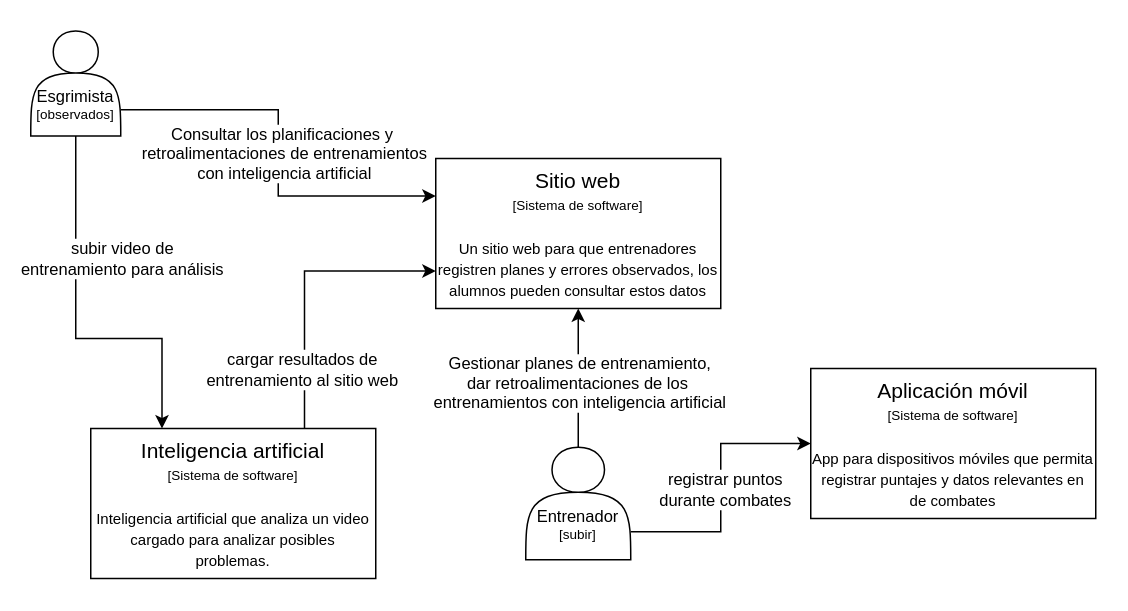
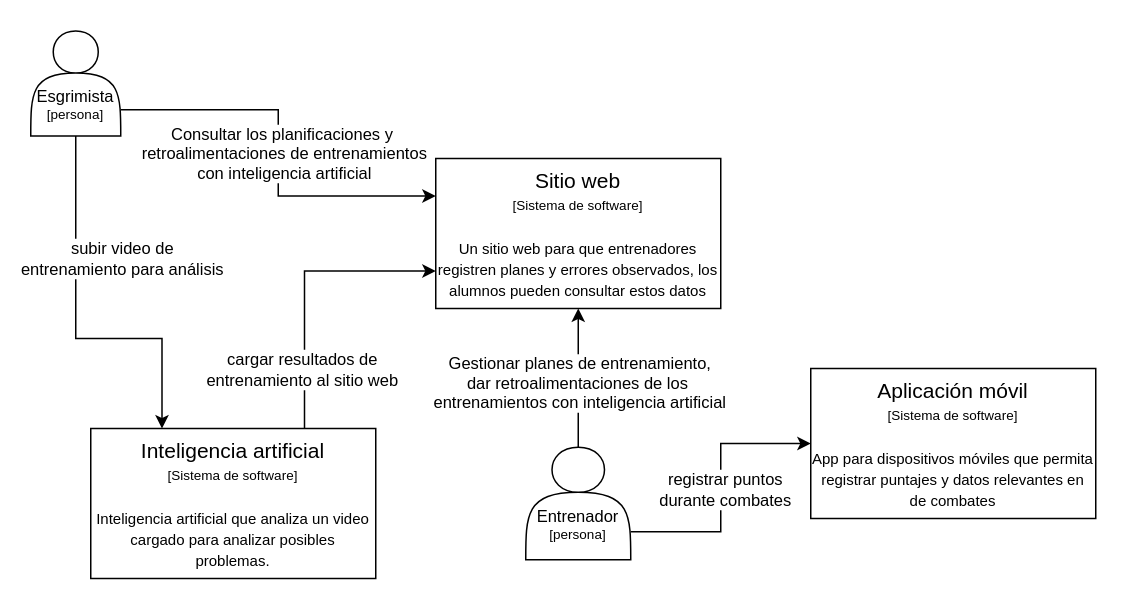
  <mxCell id="0" />
  <mxCell id="1" parent="0" />
  <mxCell id="2" style="edgeStyle=orthogonalEdgeStyle;rounded=0;orthogonalLoop=1;jettySize=auto;html=1;exitX=1;exitY=0.75;exitDx=0;exitDy=0;entryX=0;entryY=0.25;entryDx=0;entryDy=0;" parent="1" source="6" target="12" edge="1"><mxGeometry relative="1" as="geometry" /></mxCell>
  <mxCell id="3" value="Consultar los planificaciones y&amp;nbsp;&lt;br style=&quot;font-size: 11px;&quot;&gt;retroalimentaciones de entrenamientos&lt;br style=&quot;font-size: 11px;&quot;&gt;con inteligencia artificial" style="edgeLabel;html=1;align=center;verticalAlign=middle;resizable=0;points=[];fontSize=11;" parent="2" vertex="1" connectable="0"><mxGeometry x="-0.462" y="1" relative="1" as="geometry"><mxPoint x="36" y="30" as="offset" /></mxGeometry></mxCell>
  <mxCell id="4" style="edgeStyle=orthogonalEdgeStyle;rounded=0;orthogonalLoop=1;jettySize=auto;html=1;exitX=0.5;exitY=1;exitDx=0;exitDy=0;entryX=0.25;entryY=0;entryDx=0;entryDy=0;" parent="1" source="6" target="15" edge="1"><mxGeometry relative="1" as="geometry"><Array as="points"><mxPoint x="50" y="225" /><mxPoint x="108" y="225" /><mxPoint x="108" y="285" /></Array></mxGeometry></mxCell>
  <mxCell id="5" value="subir video de &lt;br&gt;entrenamiento para análisis" style="edgeLabel;html=1;align=center;verticalAlign=middle;resizable=0;points=[];" parent="4" vertex="1" connectable="0"><mxGeometry x="-0.106" y="-2" relative="1" as="geometry"><mxPoint x="32" y="-32" as="offset" /></mxGeometry></mxCell>
- <mxCell id="6" value="&lt;font style=&quot;font-size: 11px;&quot;&gt;Esgrimista&lt;/font&gt;&lt;br&gt;&lt;font style=&quot;font-size: 9px;&quot;&gt;[observados]&lt;/font&gt;" style="shape=actor;whiteSpace=wrap;html=1;fontSize=9;spacingTop=27;" parent="1" vertex="1"><mxGeometry x="20" y="20" width="60" height="70" as="geometry" /></mxCell>
+ <mxCell id="6" value="&lt;font style=&quot;font-size: 11px;&quot;&gt;Esgrimista&lt;/font&gt;&lt;br&gt;&lt;font style=&quot;font-size: 9px;&quot;&gt;[persona]&lt;/font&gt;" style="shape=actor;whiteSpace=wrap;html=1;fontSize=9;spacingTop=27;" parent="1" vertex="1"><mxGeometry x="20" y="20" width="60" height="70" as="geometry" /></mxCell>
  <mxCell id="7" style="edgeStyle=orthogonalEdgeStyle;rounded=0;orthogonalLoop=1;jettySize=auto;html=1;exitX=0.5;exitY=0;exitDx=0;exitDy=0;entryX=0.5;entryY=1;entryDx=0;entryDy=0;" parent="1" source="11" target="12" edge="1"><mxGeometry relative="1" as="geometry"><mxPoint x="535" y="381.25" as="sourcePoint" /><mxPoint x="500" y="195" as="targetPoint" /></mxGeometry></mxCell>
  <mxCell id="8" value="Gestionar planes de entrenamiento, &lt;br style=&quot;font-size: 11px;&quot;&gt;dar retroalimentaciones de los&amp;nbsp;&lt;br style=&quot;font-size: 11px;&quot;&gt;entrenamientos con inteligencia artificial" style="edgeLabel;html=1;align=center;verticalAlign=middle;resizable=0;points=[];fontSize=11;" parent="7" vertex="1" connectable="0"><mxGeometry x="-0.267" relative="1" as="geometry"><mxPoint y="-9" as="offset" /></mxGeometry></mxCell>
  <mxCell id="9" style="edgeStyle=orthogonalEdgeStyle;rounded=0;orthogonalLoop=1;jettySize=auto;html=1;exitX=1;exitY=0.75;exitDx=0;exitDy=0;" parent="1" source="11" target="16" edge="1"><mxGeometry relative="1" as="geometry" /></mxCell>
  <mxCell id="10" value="registrar puntos&lt;br&gt;durante combates" style="edgeLabel;html=1;align=center;verticalAlign=middle;resizable=0;points=[];" parent="9" vertex="1" connectable="0"><mxGeometry x="-0.02" y="-2" relative="1" as="geometry"><mxPoint as="offset" /></mxGeometry></mxCell>
- <mxCell id="11" value="&lt;font style=&quot;font-size: 11px;&quot;&gt;Entrenador&lt;br&gt;&lt;/font&gt;&lt;font style=&quot;font-size: 9px;&quot;&gt;[subir]&lt;/font&gt;" style="shape=actor;whiteSpace=wrap;html=1;fontSize=9;spacingTop=27;" parent="1" vertex="1"><mxGeometry x="350" y="297.5" width="70" height="75" as="geometry" /></mxCell>
+ <mxCell id="11" value="&lt;font style=&quot;font-size: 11px;&quot;&gt;Entrenador&lt;br&gt;&lt;/font&gt;&lt;font style=&quot;font-size: 9px;&quot;&gt;[persona]&lt;/font&gt;" style="shape=actor;whiteSpace=wrap;html=1;fontSize=9;spacingTop=27;" parent="1" vertex="1"><mxGeometry x="350" y="297.5" width="70" height="75" as="geometry" /></mxCell>
  <mxCell id="12" value="&lt;font style=&quot;font-size: 14px;&quot;&gt;Sitio web&lt;/font&gt;&lt;br&gt;&lt;font style=&quot;&quot;&gt;&lt;font style=&quot;font-size: 9px;&quot;&gt;[Sistema de software]&lt;/font&gt;&lt;br&gt;&lt;br&gt;&lt;span style=&quot;font-size: 10px;&quot;&gt;Un sitio web para que entrenadores registren planes y errores observados, los alumnos pueden&amp;nbsp;consultar estos datos&lt;/span&gt;&lt;br&gt;&lt;/font&gt;" style="whiteSpace=wrap;html=1;verticalAlign=top;" parent="1" vertex="1"><mxGeometry x="290" y="105" width="190" height="100" as="geometry" /></mxCell>
  <mxCell id="13" style="edgeStyle=orthogonalEdgeStyle;rounded=0;orthogonalLoop=1;jettySize=auto;html=1;exitX=0.75;exitY=0;exitDx=0;exitDy=0;entryX=0;entryY=0.75;entryDx=0;entryDy=0;" parent="1" source="15" target="12" edge="1"><mxGeometry relative="1" as="geometry" /></mxCell>
  <mxCell id="14" value="cargar resultados de &lt;br&gt;entrenamiento al sitio web" style="edgeLabel;html=1;align=center;verticalAlign=middle;resizable=0;points=[];" parent="13" vertex="1" connectable="0"><mxGeometry x="-0.377" y="-2" relative="1" as="geometry"><mxPoint x="-4" y="20" as="offset" /></mxGeometry></mxCell>
  <mxCell id="15" value="&lt;font style=&quot;font-size: 14px;&quot;&gt;Inteligencia artificial&lt;/font&gt;&lt;br&gt;&lt;font style=&quot;&quot;&gt;&lt;font style=&quot;font-size: 9px;&quot;&gt;[Sistema de software]&lt;/font&gt;&lt;br&gt;&lt;br&gt;&lt;span style=&quot;font-size: 10px;&quot;&gt;Inteligencia artificial que analiza un video cargado para analizar posibles problemas.&lt;/span&gt;&lt;br&gt;&lt;/font&gt;" style="whiteSpace=wrap;html=1;verticalAlign=top;" parent="1" vertex="1"><mxGeometry x="60" y="285" width="190" height="100" as="geometry" /></mxCell>
  <mxCell id="16" value="&lt;font style=&quot;font-size: 14px;&quot;&gt;Aplicación móvil&lt;/font&gt;&lt;br&gt;&lt;font style=&quot;&quot;&gt;&lt;font style=&quot;font-size: 9px;&quot;&gt;[Sistema de software]&lt;/font&gt;&lt;br&gt;&lt;br&gt;&lt;span style=&quot;font-size: 10px;&quot;&gt;App para dispositivos móviles que permita registrar&amp;nbsp;puntajes y datos relevantes en de combates&lt;/span&gt;&lt;br&gt;&lt;/font&gt;" style="whiteSpace=wrap;html=1;verticalAlign=top;" parent="1" vertex="1"><mxGeometry x="540" y="245" width="190" height="100" as="geometry" /></mxCell>
